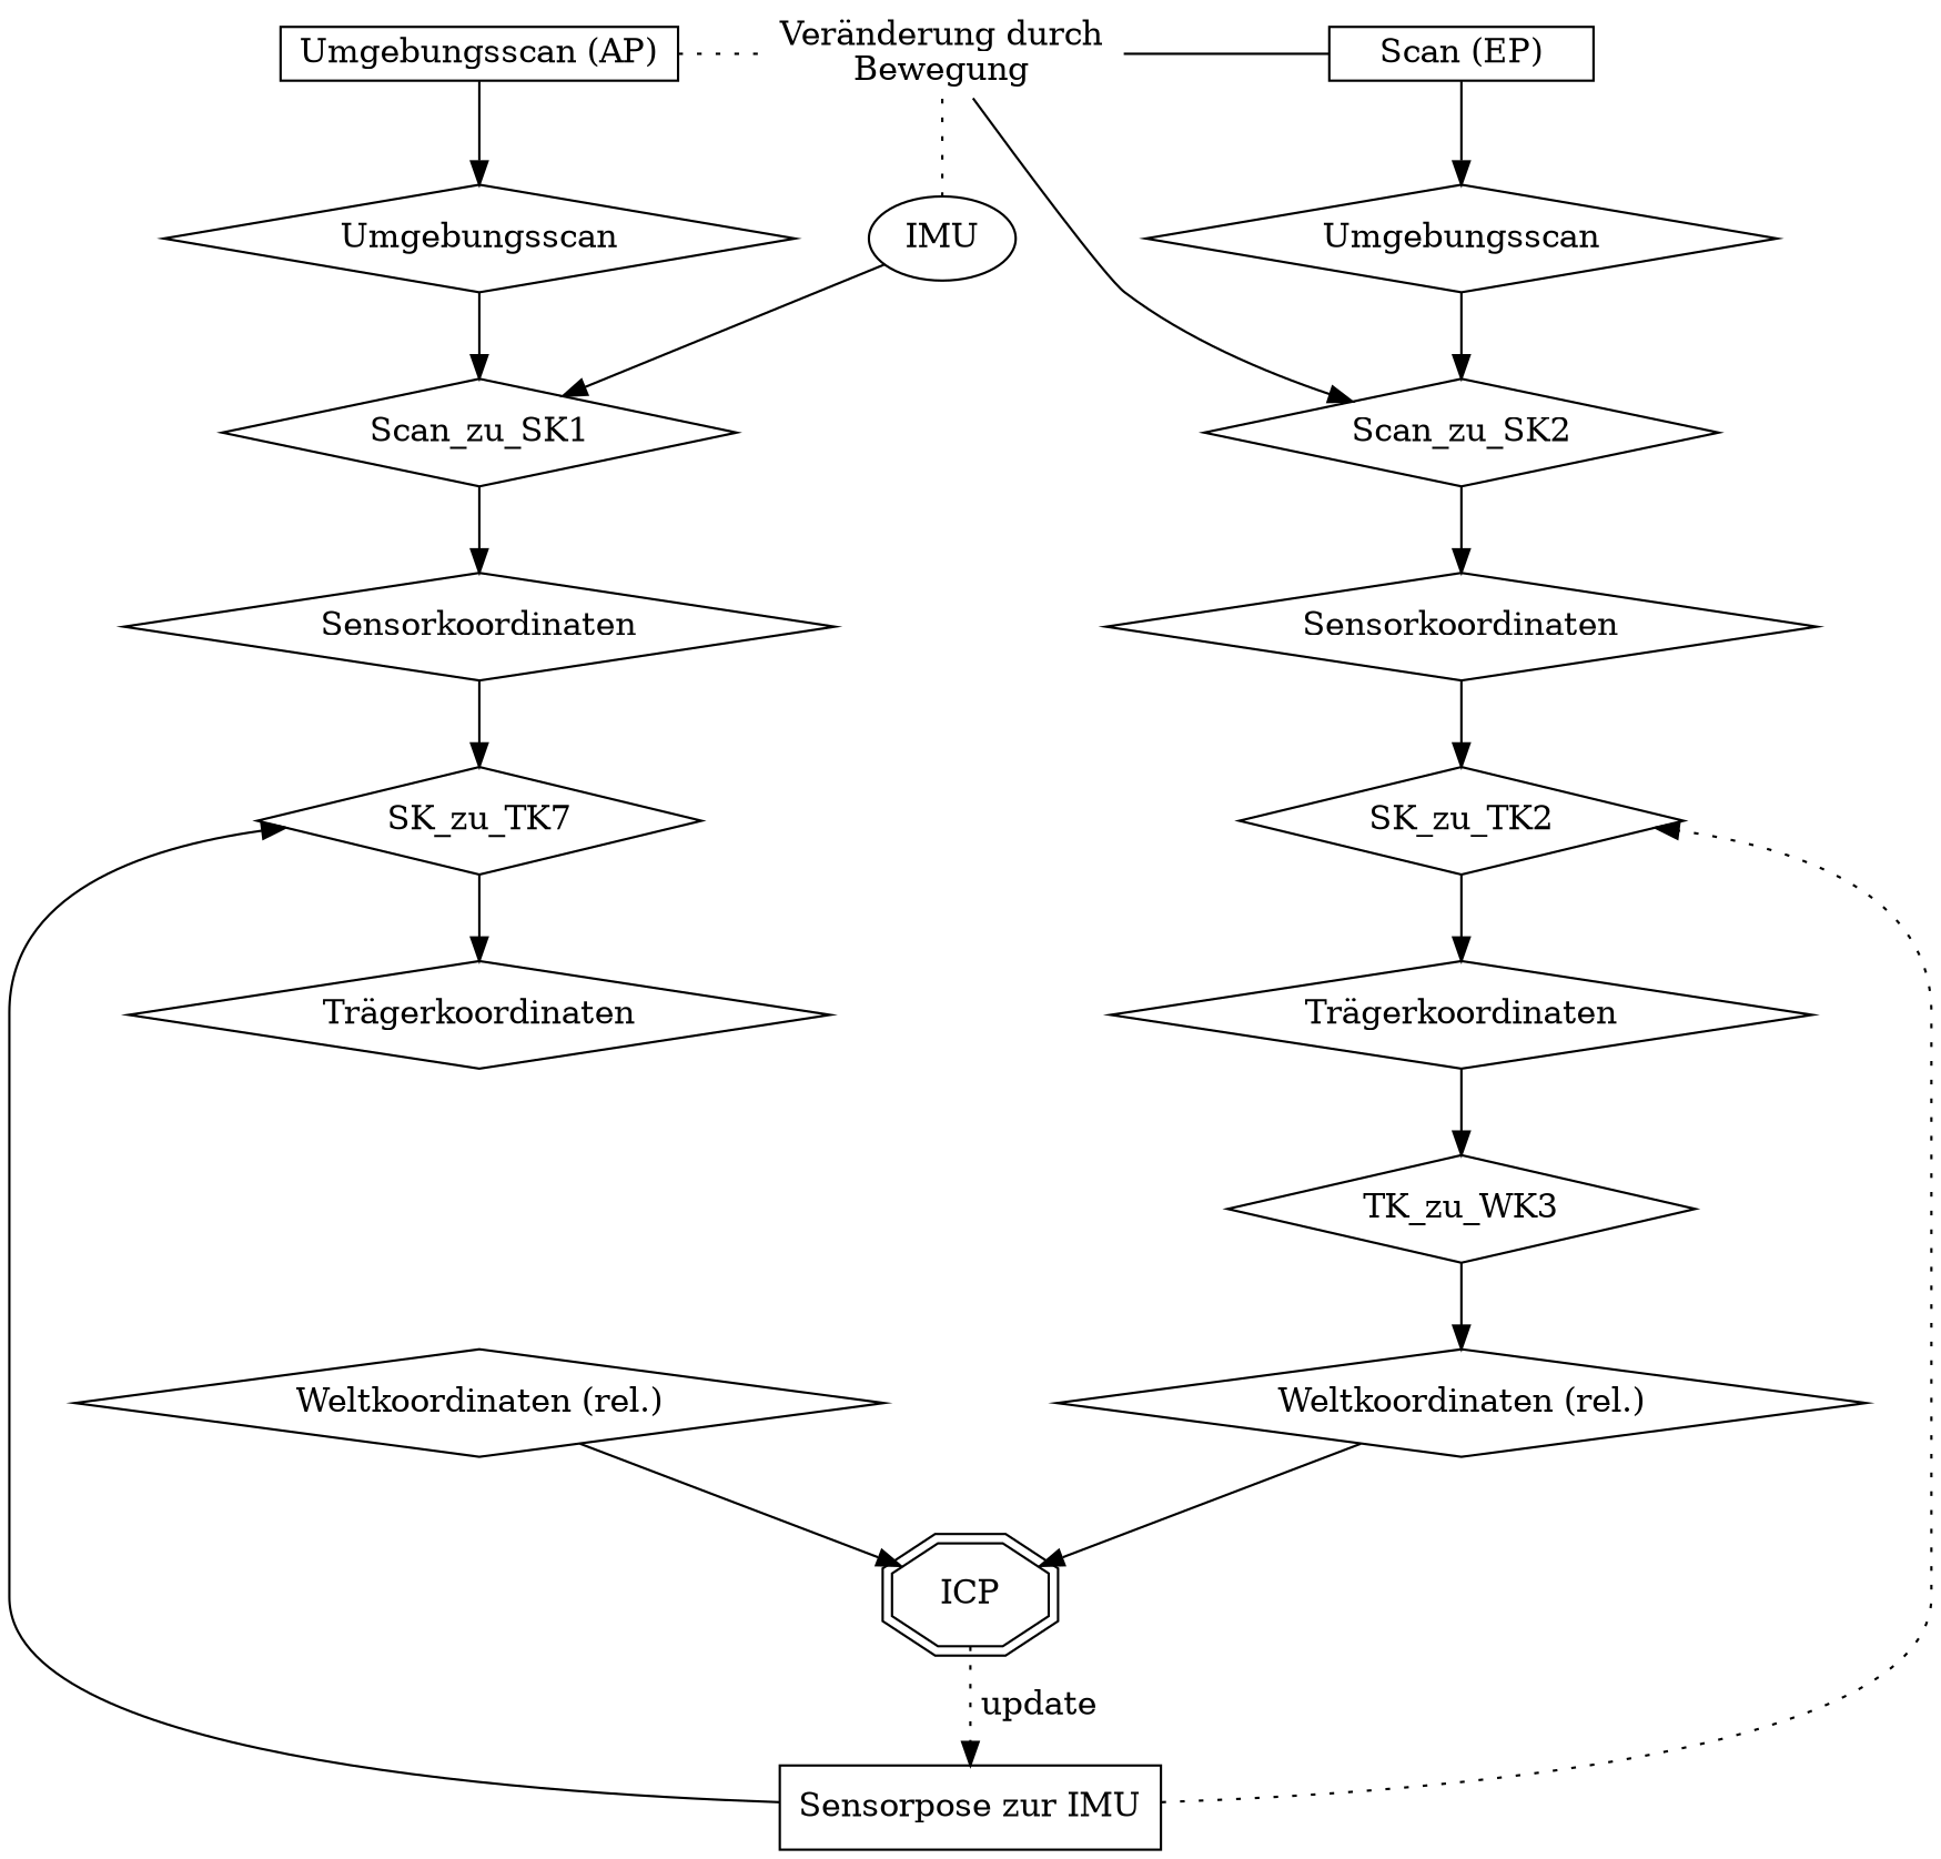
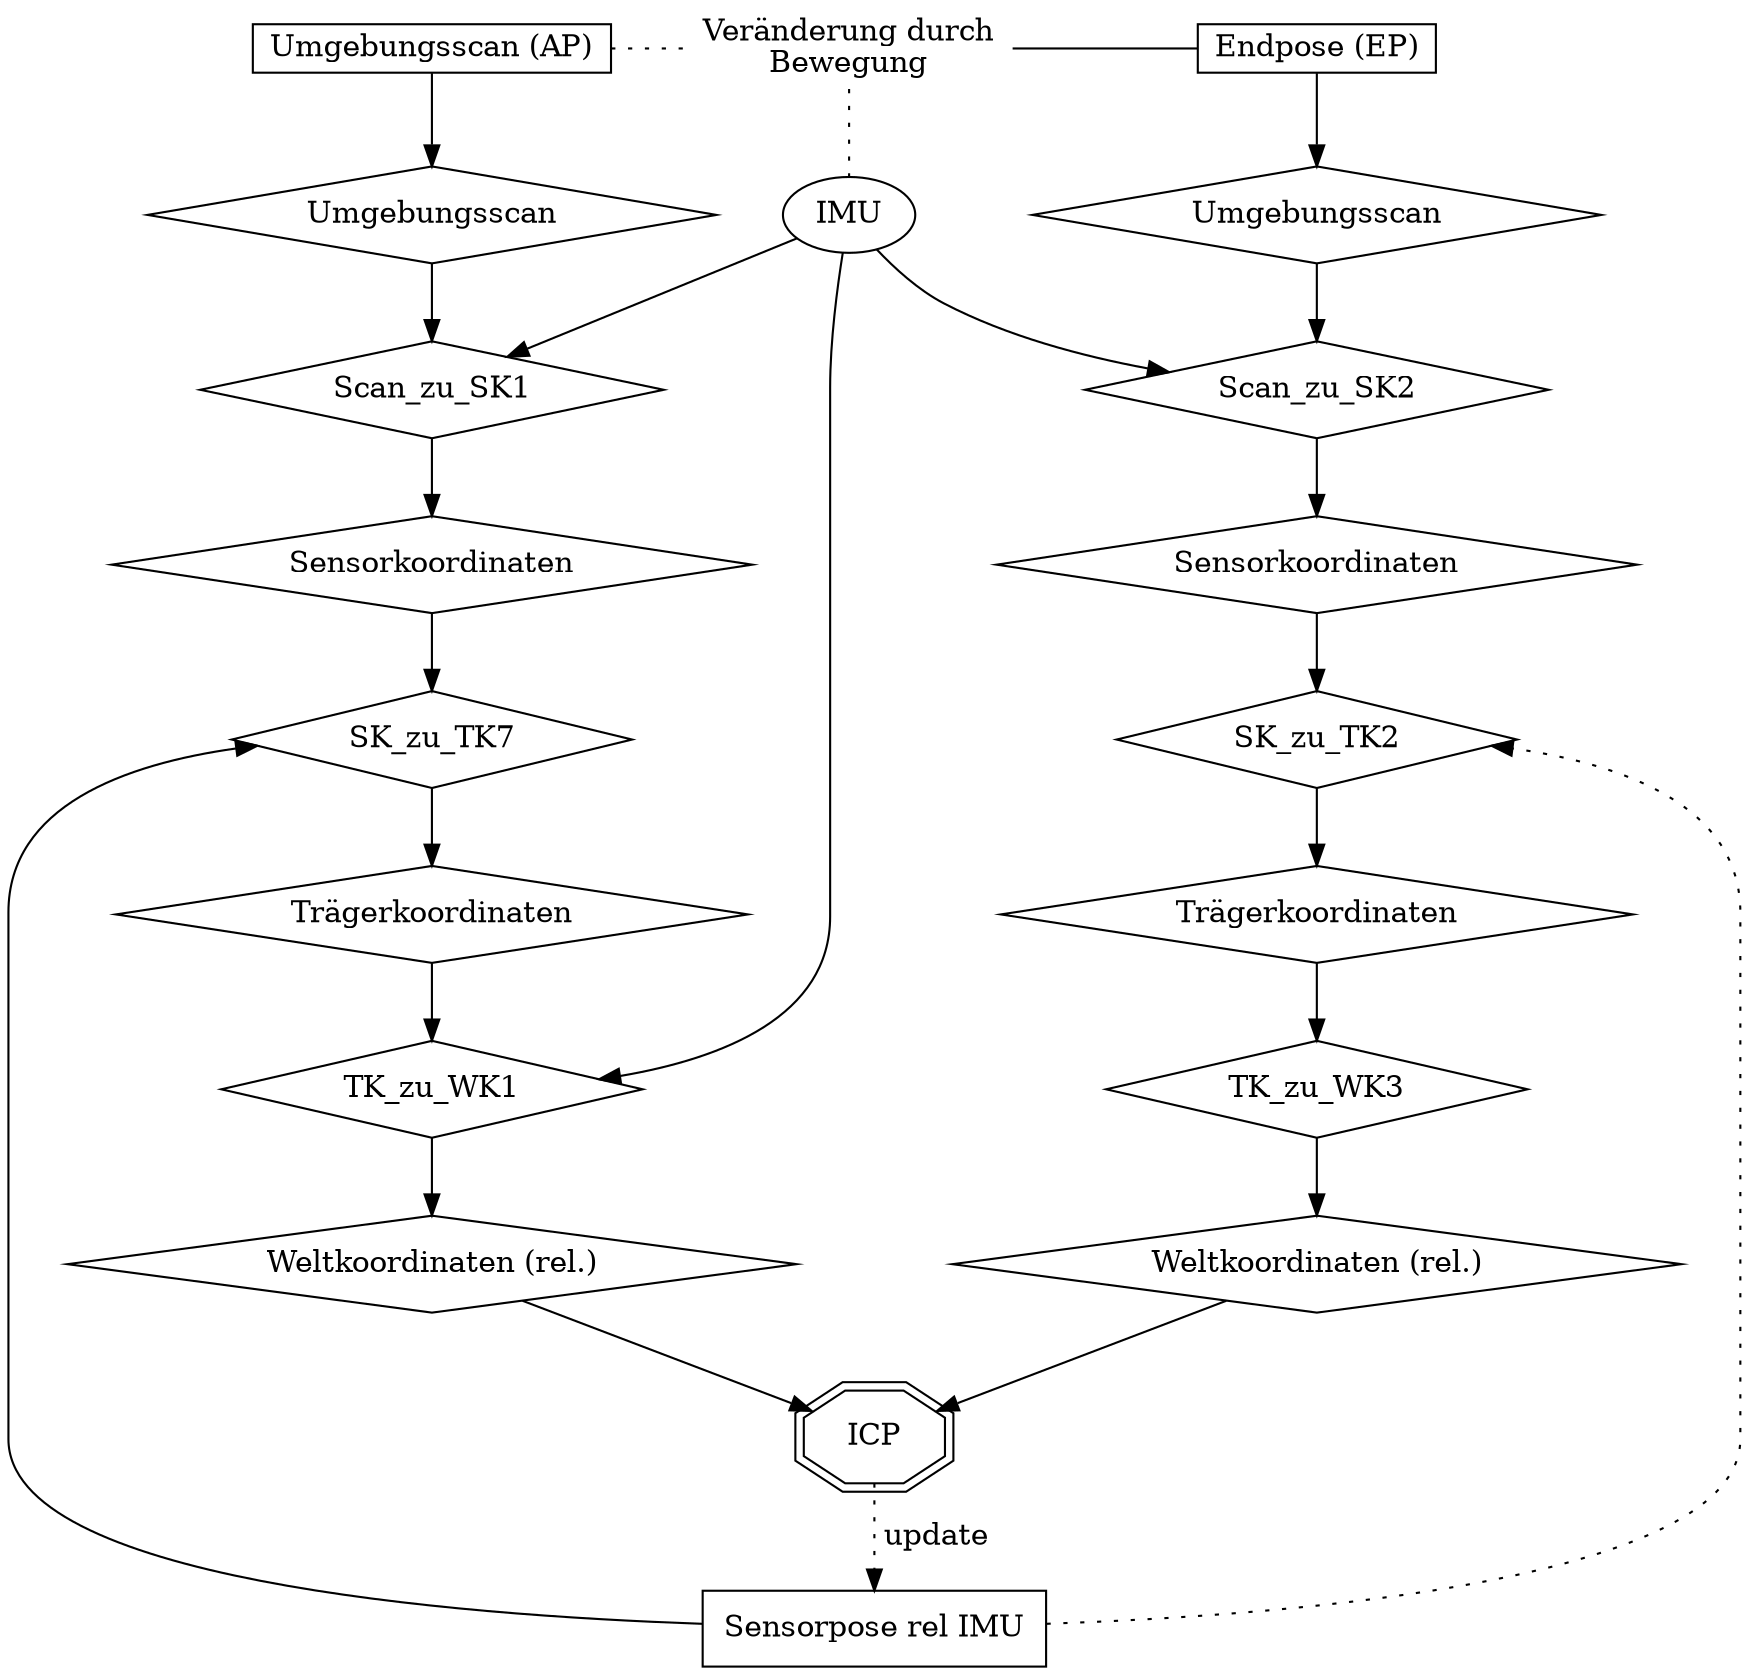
  digraph {
    node [group=g1 shape=diamond]
    n1 [height=0.2 label=Umgebungsscan width=0.2]
    n2 [height=0.2 label=Sensorkoordinaten width=0.2]
    n3 [height=0.2 label="Trägerkoordinaten" width=0.2]
    n4 [height=0.2 label="Weltkoordinaten (rel.)" width=0.2]
    n5 [height=0.2 label="Umgebungsscan (AP)" shape=rectangle width=0.2]
    Scan_zu_SK1 [height=0.2 width=0.2]
    n7 [height=0.2 label=SK_zu_TK7 width=0.2]
+   TK_zu_WK1 [height=0.2 width=0.2]
    n9 [group=g2 label="Veränderung durch\nBewegung" shape=none]
    n10 [group=g2 label=IMU shape=""]
    n11 [group=g2 label=ICP shape=doubleoctagon]
-   n12 [group=g2 label="Sensorpose zur IMU" shape=rectangle]
+   n12 [group=g2 label="Sensorpose rel IMU" shape=rectangle]
    n13 [group=g3 height=0.2 label=Umgebungsscan width=0.2]
    n14 [group=g3 height=0.2 label=Sensorkoordinaten width=0.2]
    n15 [group=g3 height=0.2 label="Trägerkoordinaten" width=0.2]
    n16 [group=g3 height=0.2 label="Weltkoordinaten (rel.)" width=0.2]
-   n17 [group=g3 height=0.2 label="Scan (EP)" shape=rectangle width=0.2]
+   n17 [group=g3 height=0.2 label="Endpose (EP)" shape=rectangle width=0.2]
    Scan_zu_SK2 [group=g3 height=0.2 width=0.2]
    SK_zu_TK2 [group=g3 height=0.2 width=0.2]
    n20 [group=g3 height=0.2 label=TK_zu_WK3 width=0.2]
    subgraph sub_1 {
      n1
      n2
      n3
      n4
      n5
      Scan_zu_SK1
      n7
+     TK_zu_WK1
    }
    subgraph sub_2 {
      n9
      n10
      n11
      n12
    }
    subgraph sub_3 {
      n13
      n14
      n15
      n16
      n17
      Scan_zu_SK2
      SK_zu_TK2
      n20
    }
    subgraph sub_4 {
      rank=same
      n5
      n9
      n17
    }
    subgraph sub_5 {
      rank=same
      Scan_zu_SK1
      Scan_zu_SK2
    }
    subgraph sub_6 {
      rank=same
      n7
      SK_zu_TK2
    }
    subgraph sub_7 {
      n5
      n9
      n10
      n17
    }
    n1 -> Scan_zu_SK1
    n2 -> n7
+   n3 -> TK_zu_WK1
    n4 -> n11
    n5 -> n1
    n5 -> n9 [arrowhead=none style=dotted]
    Scan_zu_SK1 -> n2
    n7 -> n3
+   TK_zu_WK1 -> n4
    n9 -> n10 [arrowhead=none style=dotted]
    n9 -> n17 [arrowhead=none style=solid]
    n10 -> Scan_zu_SK1
-   n9 -> Scan_zu_SK2
+   n10 -> TK_zu_WK1
+   n10 -> Scan_zu_SK2
    n11 -> n12 [label=" update" style=dotted]
    n12 -> n7
    n12 -> SK_zu_TK2 [style=dotted]
    n13 -> Scan_zu_SK2
    n14 -> SK_zu_TK2
    n15 -> n20
    n16 -> n11
    n17 -> n13
    Scan_zu_SK2 -> n14
    SK_zu_TK2 -> n15
    n20 -> n16
  }
